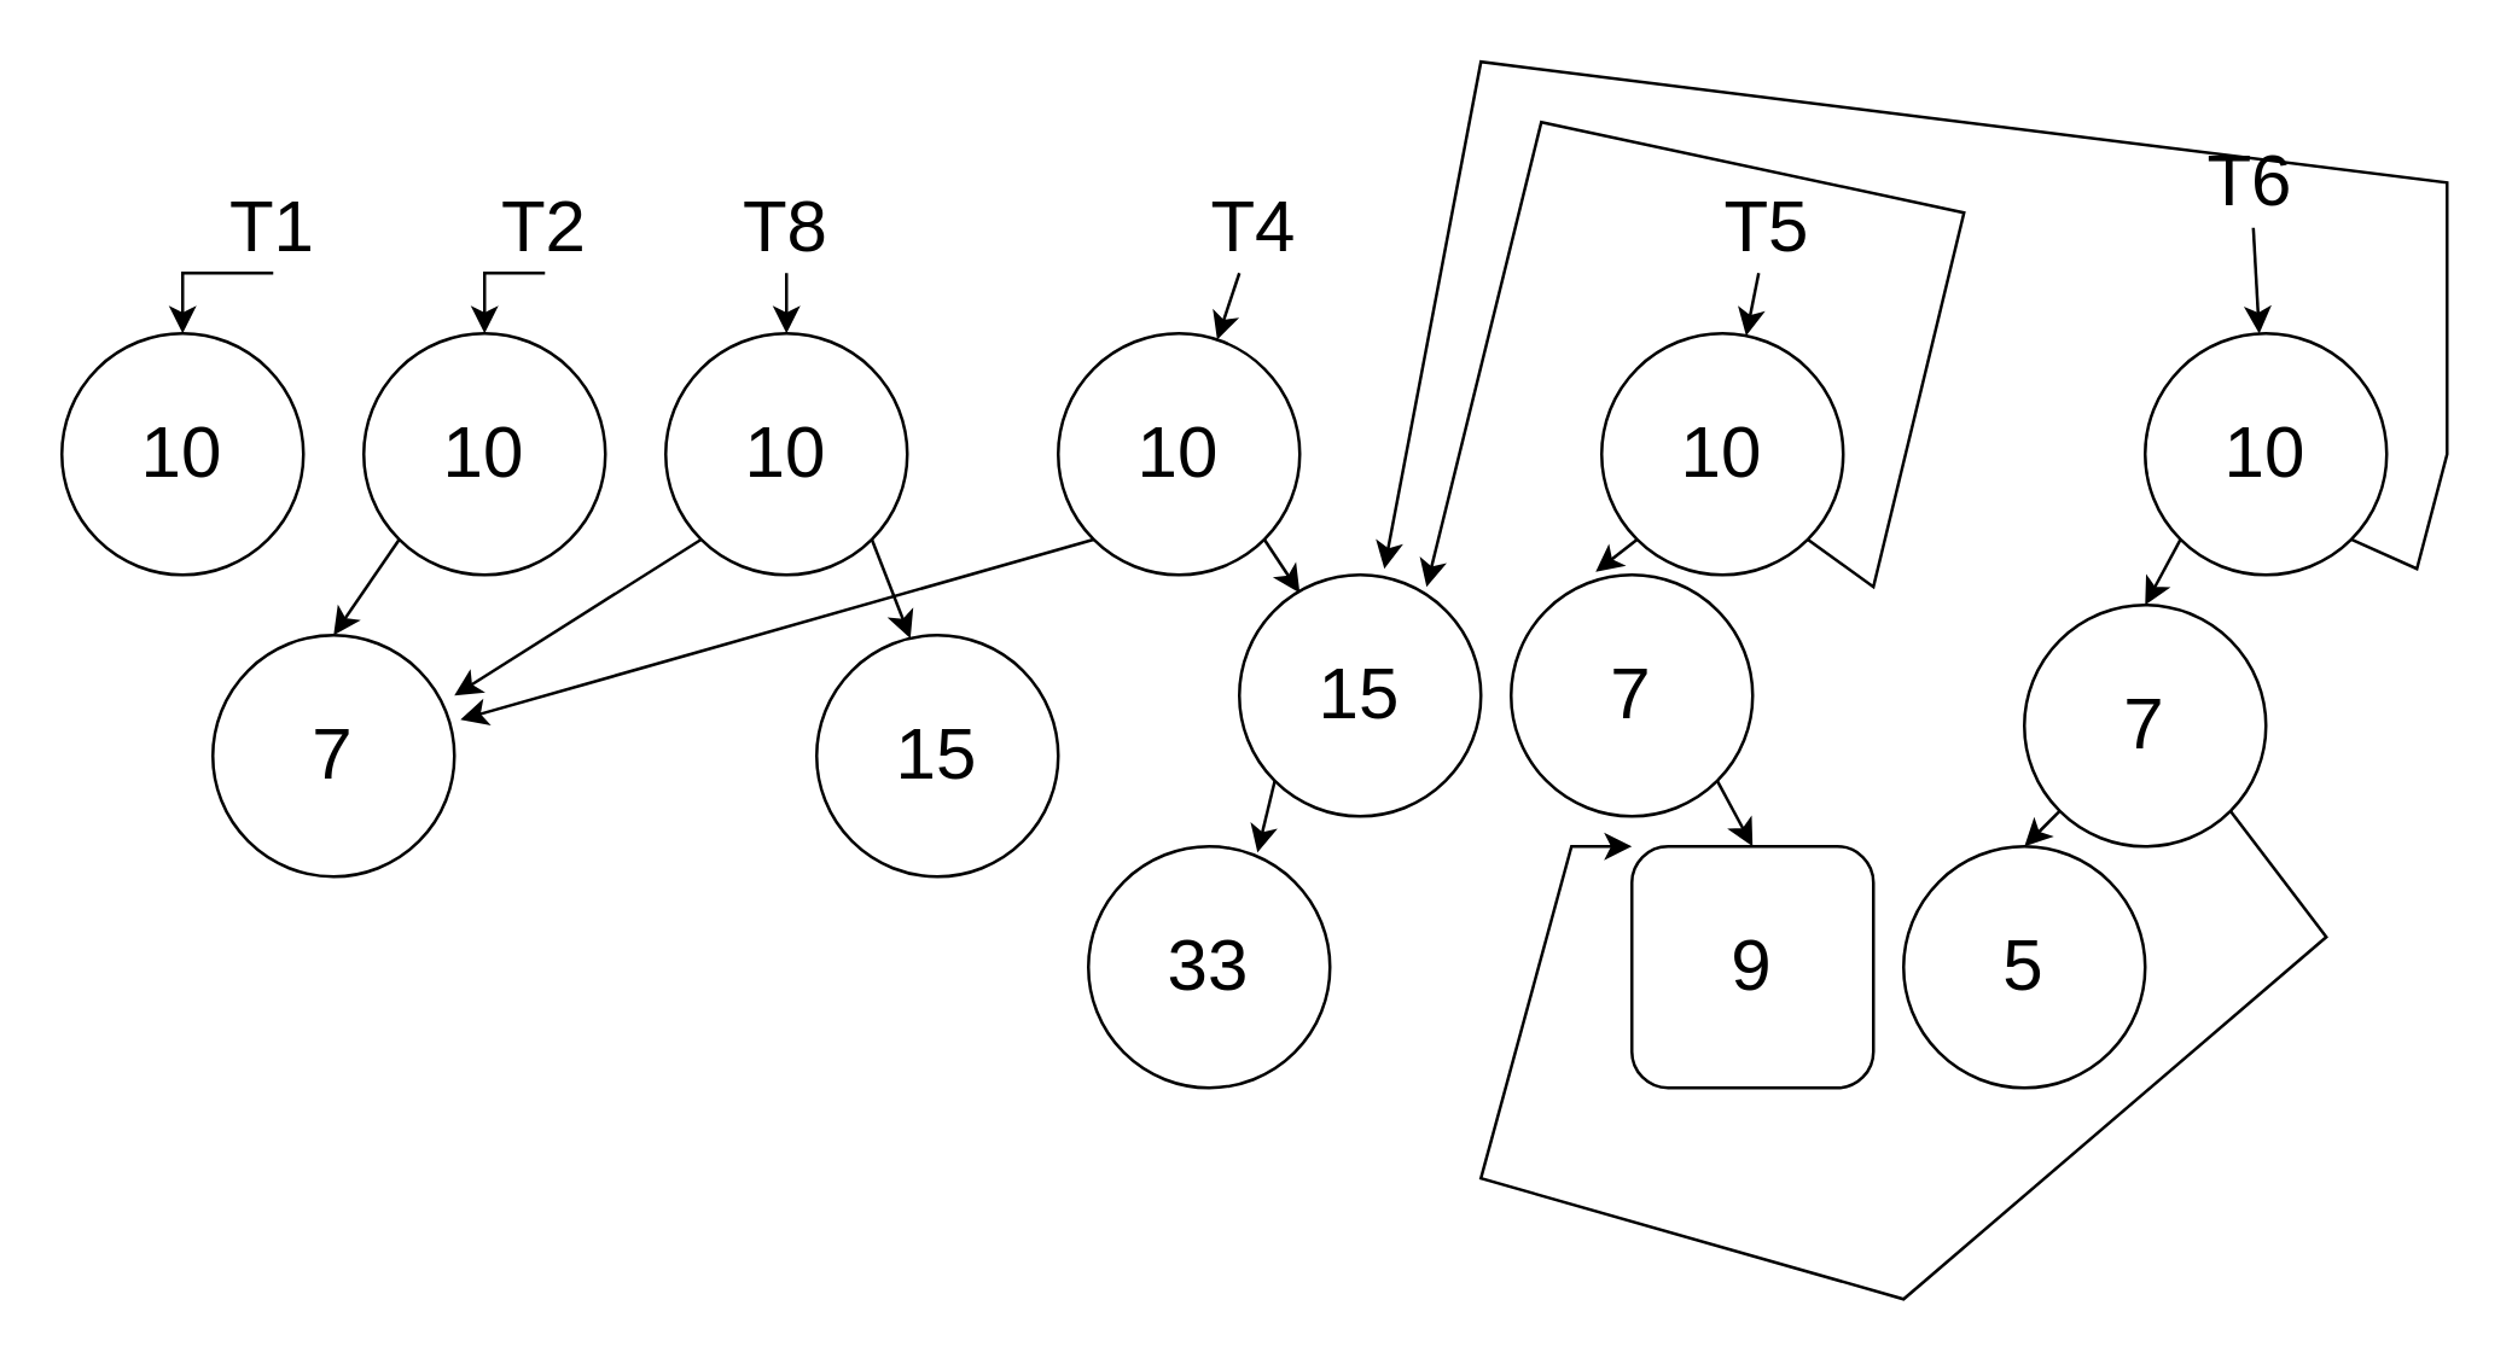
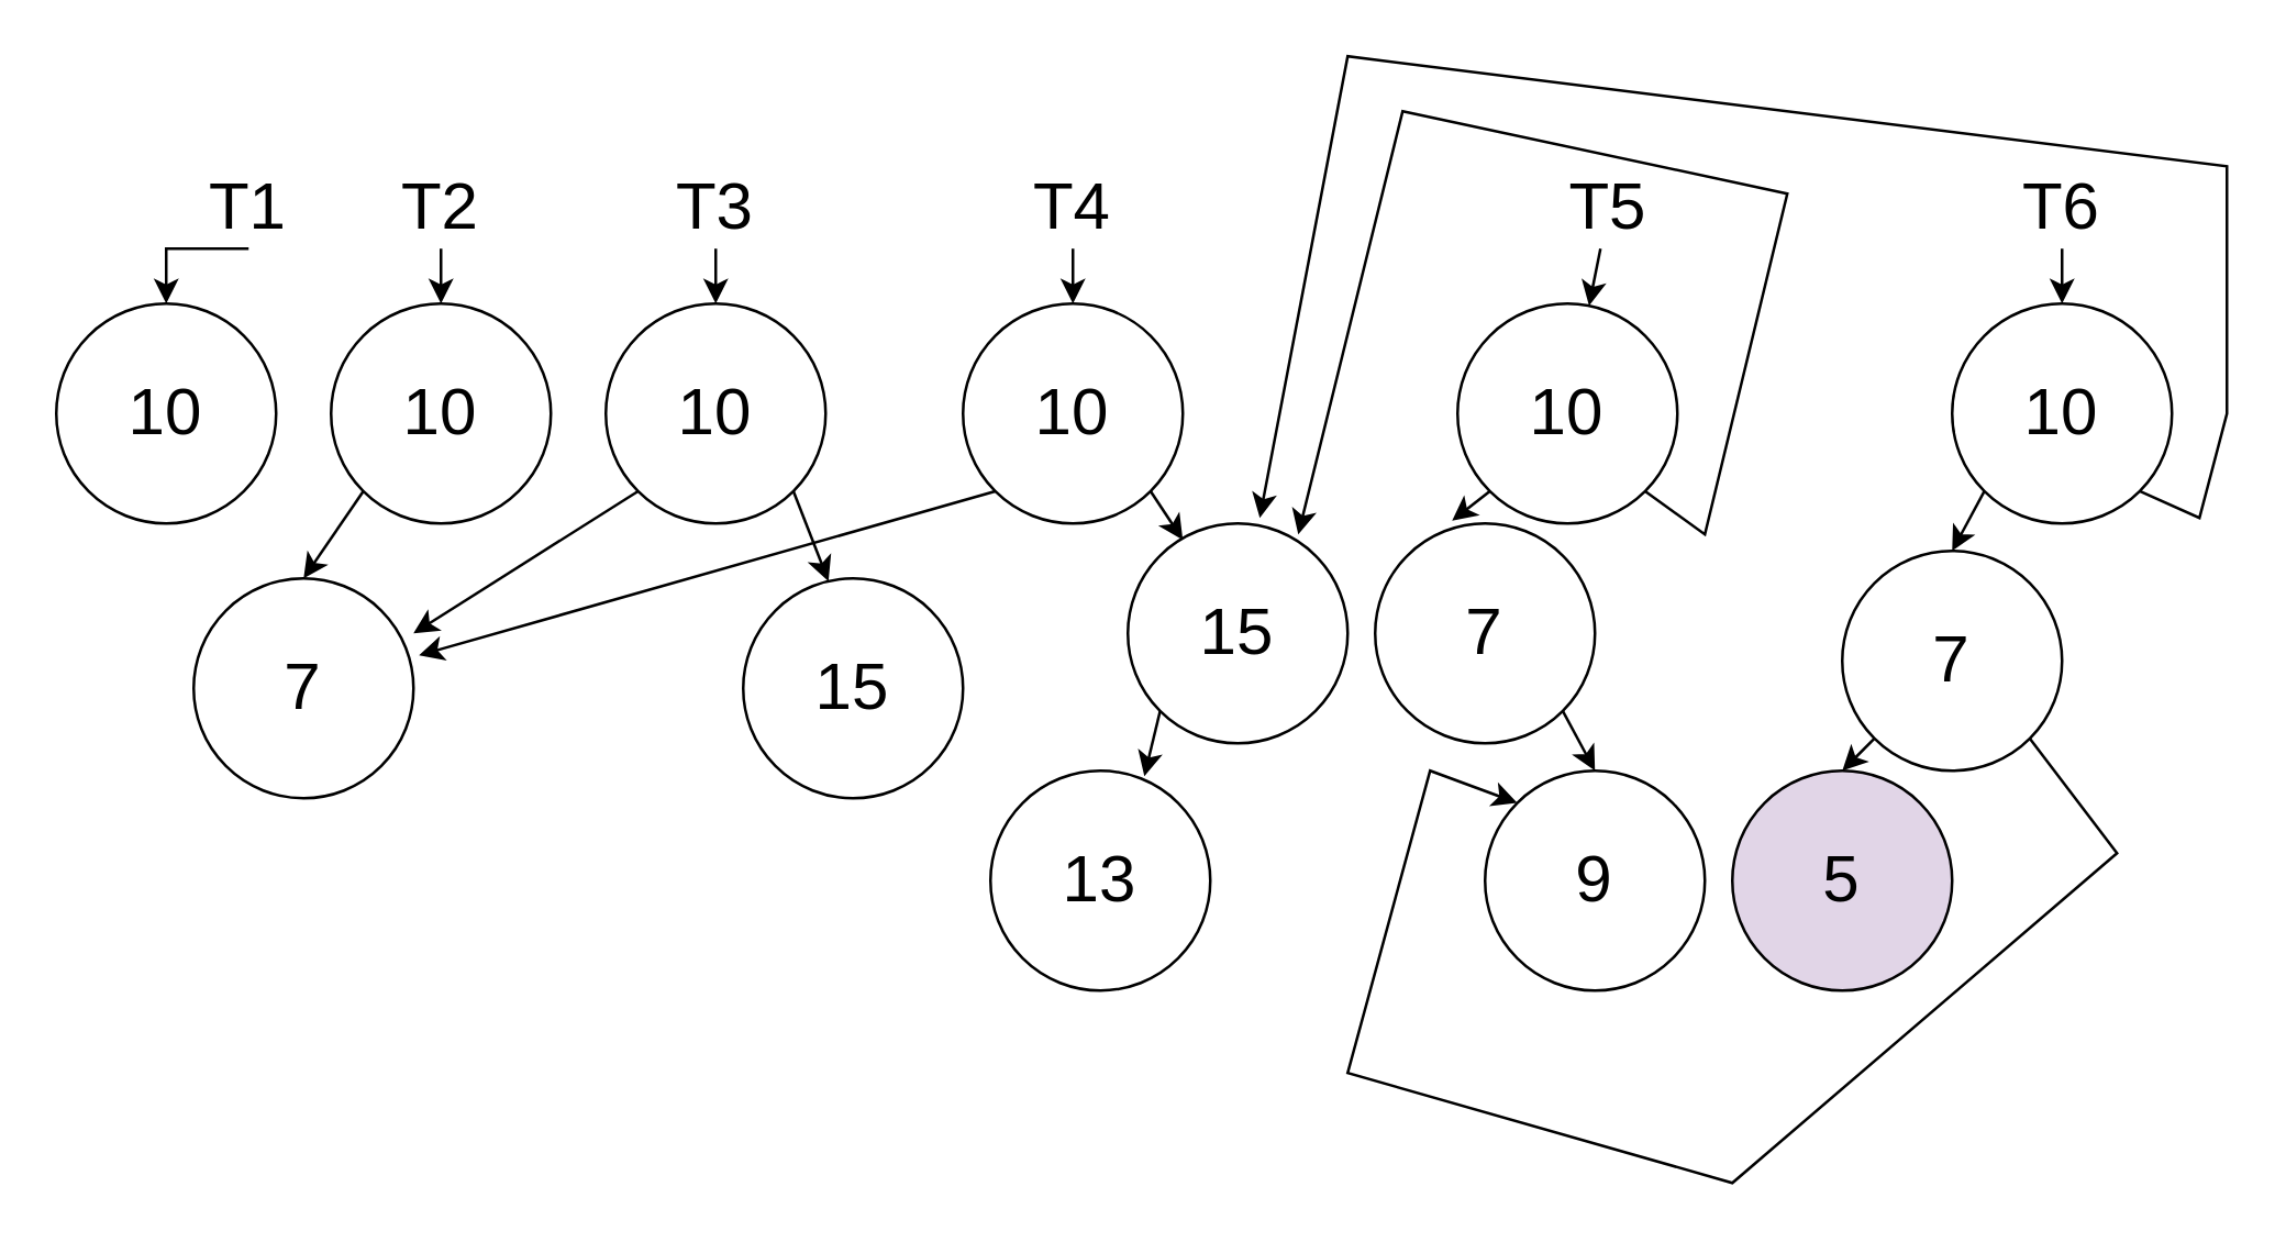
  <mxCell id="0" />
  <mxCell id="1" parent="0" />
  <mxCell id="2" value="&lt;font style=&quot;font-size: 24px&quot;&gt;10&lt;/font&gt;" style="ellipse;whiteSpace=wrap;html=1;aspect=fixed;" vertex="1" parent="1"><mxGeometry x="20" y="110" width="80" height="80" as="geometry" /></mxCell>
  <mxCell id="3" style="edgeStyle=orthogonalEdgeStyle;rounded=0;orthogonalLoop=1;jettySize=auto;html=1;exitX=0.5;exitY=1;exitDx=0;exitDy=0;entryX=0.5;entryY=0;entryDx=0;entryDy=0;fontSize=24;" edge="1" parent="1" source="4" target="2"><mxGeometry relative="1" as="geometry" /></mxCell>
  <mxCell id="4" value="T1" style="text;html=1;strokeColor=none;fillColor=none;align=center;verticalAlign=middle;whiteSpace=wrap;rounded=0;fontSize=24;" vertex="1" parent="1"><mxGeometry x="60" y="60" width="60" height="30" as="geometry" /></mxCell>
  <mxCell id="5" style="edgeStyle=none;rounded=0;orthogonalLoop=1;jettySize=auto;html=1;exitX=0;exitY=1;exitDx=0;exitDy=0;entryX=0.5;entryY=0;entryDx=0;entryDy=0;fontSize=24;" edge="1" parent="1" source="6" target="9"><mxGeometry relative="1" as="geometry" /></mxCell>
  <mxCell id="6" value="&lt;font style=&quot;font-size: 24px&quot;&gt;10&lt;/font&gt;" style="ellipse;whiteSpace=wrap;html=1;aspect=fixed;" vertex="1" parent="1"><mxGeometry x="120" y="110" width="80" height="80" as="geometry" /></mxCell>
  <mxCell id="7" style="edgeStyle=orthogonalEdgeStyle;rounded=0;orthogonalLoop=1;jettySize=auto;html=1;exitX=0.5;exitY=1;exitDx=0;exitDy=0;entryX=0.5;entryY=0;entryDx=0;entryDy=0;fontSize=24;" edge="1" parent="1" source="8" target="6"><mxGeometry relative="1" as="geometry" /></mxCell>
- <mxCell id="8" value="T2" style="text;html=1;strokeColor=none;fillColor=none;align=center;verticalAlign=middle;whiteSpace=wrap;rounded=0;fontSize=24;" vertex="1" parent="1"><mxGeometry x="150" y="60" width="60" height="30" as="geometry" /></mxCell>
+ <mxCell id="8" value="T2" style="text;html=1;strokeColor=none;fillColor=none;align=center;verticalAlign=middle;whiteSpace=wrap;rounded=0;fontSize=24;" vertex="1" parent="1"><mxGeometry x="130" y="60" width="60" height="30" as="geometry" /></mxCell>
  <mxCell id="9" value="&lt;font style=&quot;font-size: 24px&quot;&gt;7&lt;/font&gt;" style="ellipse;whiteSpace=wrap;html=1;aspect=fixed;" vertex="1" parent="1"><mxGeometry x="70" y="210" width="80" height="80" as="geometry" /></mxCell>
  <mxCell id="10" style="edgeStyle=none;rounded=0;orthogonalLoop=1;jettySize=auto;html=1;exitX=0;exitY=1;exitDx=0;exitDy=0;entryX=1;entryY=0.25;entryDx=0;entryDy=0;entryPerimeter=0;fontSize=24;" edge="1" parent="1" source="12" target="9"><mxGeometry relative="1" as="geometry" /></mxCell>
  <mxCell id="11" style="edgeStyle=none;rounded=0;orthogonalLoop=1;jettySize=auto;html=1;exitX=1;exitY=1;exitDx=0;exitDy=0;entryX=0.388;entryY=0.013;entryDx=0;entryDy=0;entryPerimeter=0;fontSize=24;" edge="1" parent="1" source="12" target="15"><mxGeometry relative="1" as="geometry" /></mxCell>
  <mxCell id="12" value="&lt;font style=&quot;font-size: 24px&quot;&gt;10&lt;/font&gt;" style="ellipse;whiteSpace=wrap;html=1;aspect=fixed;" vertex="1" parent="1"><mxGeometry x="220" y="110" width="80" height="80" as="geometry" /></mxCell>
  <mxCell id="13" value="" style="edgeStyle=none;rounded=0;orthogonalLoop=1;jettySize=auto;html=1;fontSize=24;" edge="1" parent="1" source="14" target="12"><mxGeometry relative="1" as="geometry" /></mxCell>
- <mxCell id="14" value="T8" style="text;html=1;strokeColor=none;fillColor=none;align=center;verticalAlign=middle;whiteSpace=wrap;rounded=0;fontSize=24;" vertex="1" parent="1"><mxGeometry x="230" y="60" width="60" height="30" as="geometry" /></mxCell>
+ <mxCell id="14" value="T3" style="text;html=1;strokeColor=none;fillColor=none;align=center;verticalAlign=middle;whiteSpace=wrap;rounded=0;fontSize=24;" vertex="1" parent="1"><mxGeometry x="230" y="60" width="60" height="30" as="geometry" /></mxCell>
  <mxCell id="15" value="&lt;font style=&quot;font-size: 24px&quot;&gt;15&lt;/font&gt;" style="ellipse;whiteSpace=wrap;html=1;aspect=fixed;" vertex="1" parent="1"><mxGeometry x="270" y="210" width="80" height="80" as="geometry" /></mxCell>
  <mxCell id="16" style="edgeStyle=none;rounded=0;orthogonalLoop=1;jettySize=auto;html=1;exitX=0;exitY=1;exitDx=0;exitDy=0;entryX=1.025;entryY=0.35;entryDx=0;entryDy=0;entryPerimeter=0;fontSize=24;" edge="1" parent="1" source="18" target="9"><mxGeometry relative="1" as="geometry" /></mxCell>
  <mxCell id="17" style="edgeStyle=none;rounded=0;orthogonalLoop=1;jettySize=auto;html=1;exitX=1;exitY=1;exitDx=0;exitDy=0;entryX=0.25;entryY=0.075;entryDx=0;entryDy=0;entryPerimeter=0;fontSize=24;" edge="1" parent="1" source="18" target="22"><mxGeometry relative="1" as="geometry" /></mxCell>
  <mxCell id="18" value="&lt;font style=&quot;font-size: 24px&quot;&gt;10&lt;/font&gt;" style="ellipse;whiteSpace=wrap;html=1;aspect=fixed;" vertex="1" parent="1"><mxGeometry x="350" y="110" width="80" height="80" as="geometry" /></mxCell>
  <mxCell id="19" value="" style="edgeStyle=none;rounded=0;orthogonalLoop=1;jettySize=auto;html=1;fontSize=24;" edge="1" parent="1" source="20" target="18"><mxGeometry relative="1" as="geometry" /></mxCell>
- <mxCell id="20" value="T4" style="text;html=1;strokeColor=none;fillColor=none;align=center;verticalAlign=middle;whiteSpace=wrap;rounded=0;fontSize=24;" vertex="1" parent="1"><mxGeometry x="385" y="60" width="60" height="30" as="geometry" /></mxCell>
+ <mxCell id="20" value="T4" style="text;html=1;strokeColor=none;fillColor=none;align=center;verticalAlign=middle;whiteSpace=wrap;rounded=0;fontSize=24;" vertex="1" parent="1"><mxGeometry x="360" y="60" width="60" height="30" as="geometry" /></mxCell>
  <mxCell id="21" style="edgeStyle=none;rounded=0;orthogonalLoop=1;jettySize=auto;html=1;exitX=0;exitY=1;exitDx=0;exitDy=0;entryX=0.7;entryY=0.025;entryDx=0;entryDy=0;entryPerimeter=0;fontSize=24;" edge="1" parent="1" source="22" target="23"><mxGeometry relative="1" as="geometry" /></mxCell>
  <mxCell id="22" value="&lt;font style=&quot;font-size: 24px&quot;&gt;15&lt;/font&gt;" style="ellipse;whiteSpace=wrap;html=1;aspect=fixed;" vertex="1" parent="1"><mxGeometry x="410" y="190" width="80" height="80" as="geometry" /></mxCell>
- <mxCell id="23" value="&lt;font style=&quot;font-size: 24px&quot;&gt;33&lt;/font&gt;" style="ellipse;whiteSpace=wrap;html=1;aspect=fixed;" vertex="1" parent="1"><mxGeometry x="360" y="280" width="80" height="80" as="geometry" /></mxCell>
+ <mxCell id="23" value="&lt;font style=&quot;font-size: 24px&quot;&gt;13&lt;/font&gt;" style="ellipse;whiteSpace=wrap;html=1;aspect=fixed;" vertex="1" parent="1"><mxGeometry x="360" y="280" width="80" height="80" as="geometry" /></mxCell>
  <mxCell id="24" style="edgeStyle=none;rounded=0;orthogonalLoop=1;jettySize=auto;html=1;exitX=1;exitY=1;exitDx=0;exitDy=0;entryX=0.775;entryY=0.05;entryDx=0;entryDy=0;entryPerimeter=0;fontSize=24;" edge="1" parent="1" source="26" target="22"><mxGeometry relative="1" as="geometry"><mxPoint x="610" y="196" as="targetPoint" /><Array as="points"><mxPoint x="620" y="194" /><mxPoint x="650" y="70" /><mxPoint x="510" y="40" /></Array></mxGeometry></mxCell>
  <mxCell id="25" style="edgeStyle=none;rounded=0;orthogonalLoop=1;jettySize=auto;html=1;exitX=0;exitY=1;exitDx=0;exitDy=0;entryX=0.35;entryY=-0.012;entryDx=0;entryDy=0;entryPerimeter=0;fontSize=24;" edge="1" parent="1" source="26" target="30"><mxGeometry relative="1" as="geometry" /></mxCell>
  <mxCell id="26" value="&lt;font style=&quot;font-size: 24px&quot;&gt;10&lt;/font&gt;" style="ellipse;whiteSpace=wrap;html=1;aspect=fixed;" vertex="1" parent="1"><mxGeometry x="530" y="110" width="80" height="80" as="geometry" /></mxCell>
  <mxCell id="27" value="" style="edgeStyle=none;rounded=0;orthogonalLoop=1;jettySize=auto;html=1;fontSize=24;" edge="1" parent="1" source="28" target="26"><mxGeometry relative="1" as="geometry" /></mxCell>
  <mxCell id="28" value="T5" style="text;html=1;strokeColor=none;fillColor=none;align=center;verticalAlign=middle;whiteSpace=wrap;rounded=0;fontSize=24;" vertex="1" parent="1"><mxGeometry x="555" y="60" width="60" height="30" as="geometry" /></mxCell>
  <mxCell id="29" style="edgeStyle=none;rounded=0;orthogonalLoop=1;jettySize=auto;html=1;exitX=1;exitY=1;exitDx=0;exitDy=0;entryX=0.5;entryY=0;entryDx=0;entryDy=0;fontSize=24;" edge="1" parent="1" source="30" target="31"><mxGeometry relative="1" as="geometry" /></mxCell>
  <mxCell id="30" value="&lt;font style=&quot;font-size: 24px&quot;&gt;7&lt;/font&gt;" style="ellipse;whiteSpace=wrap;html=1;aspect=fixed;" vertex="1" parent="1"><mxGeometry x="500" y="190" width="80" height="80" as="geometry" /></mxCell>
- <mxCell id="31" value="&lt;font style=&quot;font-size: 24px&quot;&gt;9&lt;/font&gt;" style="whiteSpace=wrap;html=1;aspect=fixed;rounded=1;" vertex="1" parent="1"><mxGeometry x="540" y="280" width="80" height="80" as="geometry" /></mxCell>
+ <mxCell id="31" value="&lt;font style=&quot;font-size: 24px&quot;&gt;9&lt;/font&gt;" style="ellipse;whiteSpace=wrap;html=1;aspect=fixed;" vertex="1" parent="1"><mxGeometry x="540" y="280" width="80" height="80" as="geometry" /></mxCell>
  <mxCell id="32" style="edgeStyle=none;rounded=0;orthogonalLoop=1;jettySize=auto;html=1;exitX=1;exitY=1;exitDx=0;exitDy=0;entryX=0.6;entryY=-0.025;entryDx=0;entryDy=0;entryPerimeter=0;fontSize=24;" edge="1" parent="1" source="34" target="22"><mxGeometry relative="1" as="geometry"><Array as="points"><mxPoint x="800" y="188" /><mxPoint x="810" y="150" /><mxPoint x="810" y="60" /><mxPoint x="490" y="20" /></Array></mxGeometry></mxCell>
  <mxCell id="33" style="edgeStyle=none;rounded=0;orthogonalLoop=1;jettySize=auto;html=1;exitX=0;exitY=1;exitDx=0;exitDy=0;entryX=0.5;entryY=0;entryDx=0;entryDy=0;fontSize=24;" edge="1" parent="1" source="34" target="39"><mxGeometry relative="1" as="geometry" /></mxCell>
  <mxCell id="34" value="&lt;font style=&quot;font-size: 24px&quot;&gt;10&lt;/font&gt;" style="ellipse;whiteSpace=wrap;html=1;aspect=fixed;" vertex="1" parent="1"><mxGeometry x="710" y="110" width="80" height="80" as="geometry" /></mxCell>
  <mxCell id="35" value="" style="edgeStyle=none;rounded=0;orthogonalLoop=1;jettySize=auto;html=1;fontSize=24;" edge="1" parent="1" source="36" target="34"><mxGeometry relative="1" as="geometry" /></mxCell>
- <mxCell id="36" value="T6" style="text;html=1;strokeColor=none;fillColor=none;align=center;verticalAlign=middle;whiteSpace=wrap;rounded=0;fontSize=24;" vertex="1" parent="1"><mxGeometry x="715" y="45" width="60" height="30" as="geometry" /></mxCell>
+ <mxCell id="36" value="T6" style="text;html=1;strokeColor=none;fillColor=none;align=center;verticalAlign=middle;whiteSpace=wrap;rounded=0;fontSize=24;" vertex="1" parent="1"><mxGeometry x="720" y="60" width="60" height="30" as="geometry" /></mxCell>
  <mxCell id="37" style="edgeStyle=none;rounded=0;orthogonalLoop=1;jettySize=auto;html=1;exitX=1;exitY=1;exitDx=0;exitDy=0;fontSize=24;entryX=0;entryY=0;entryDx=0;entryDy=0;" edge="1" parent="1" source="39" target="31"><mxGeometry relative="1" as="geometry"><mxPoint x="780" y="300" as="targetPoint" /><Array as="points"><mxPoint x="770" y="310" /><mxPoint x="630" y="430" /><mxPoint x="490" y="390" /><mxPoint x="520" y="280" /></Array></mxGeometry></mxCell>
  <mxCell id="38" style="edgeStyle=none;rounded=0;orthogonalLoop=1;jettySize=auto;html=1;exitX=0;exitY=1;exitDx=0;exitDy=0;entryX=0.5;entryY=0;entryDx=0;entryDy=0;fontSize=24;" edge="1" parent="1" source="39" target="40"><mxGeometry relative="1" as="geometry" /></mxCell>
  <mxCell id="39" value="&lt;font style=&quot;font-size: 24px&quot;&gt;7&lt;/font&gt;" style="ellipse;whiteSpace=wrap;html=1;aspect=fixed;" vertex="1" parent="1"><mxGeometry x="670" y="200" width="80" height="80" as="geometry" /></mxCell>
- <mxCell id="40" value="&lt;font style=&quot;font-size: 24px&quot;&gt;5&lt;/font&gt;" style="ellipse;whiteSpace=wrap;html=1;aspect=fixed;" vertex="1" parent="1"><mxGeometry x="630" y="280" width="80" height="80" as="geometry" /></mxCell>
+ <mxCell id="40" value="&lt;font style=&quot;font-size: 24px&quot;&gt;5&lt;/font&gt;" style="ellipse;whiteSpace=wrap;html=1;aspect=fixed;fillColor=#e1d5e7;" vertex="1" parent="1"><mxGeometry x="630" y="280" width="80" height="80" as="geometry" /></mxCell>
